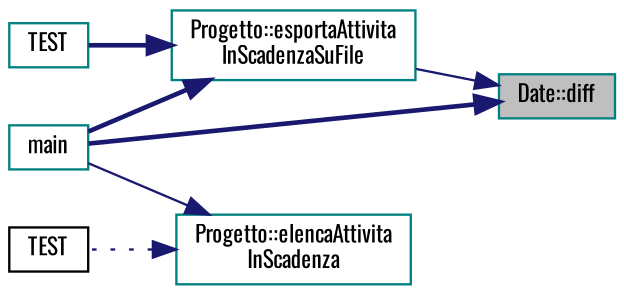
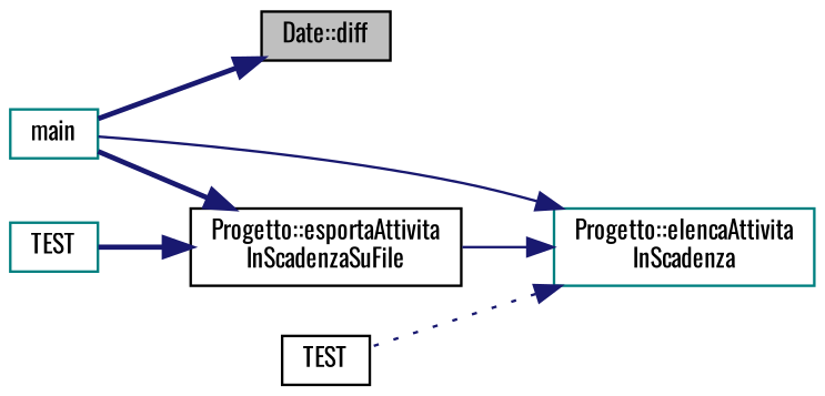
  digraph {
    fontname=Oswald
    rankdir=RL
    node [color=teal fillcolor=white fontname=Oswald fontsize=10 shape=record style=filled]
    edge [color=midnightblue dir=back fontname=Oswald fontsize=10 labelfontname=Helvetica labelfontsize=10 style=bold]
-   n1 [fillcolor=grey75 fontcolor=black height=0.2 label="Date::diff" width=0.4]
-   n2 [height=0.2 label="Progetto::esportaAttivita\lInScadenzaSuFile" width=0.4]
+   n1 [color=black fillcolor=grey75 fontcolor=black height=0.2 label="Date::diff" width=0.4]
+   n2 [color=black height=0.2 label="Progetto::esportaAttivita\lInScadenzaSuFile" width=0.4]
    n3 [height=0.2 label=main width=0.4]
    n4 [height=0.2 label="Progetto::elencaAttivita\lInScadenza" width=0.4]
    n5 [color=black height=0.2 label=TEST width=0.4]
    n6 [height=0.2 label=TEST width=0.4]
-   n1 -> n2 [style=solid]
+   n4 -> n2 [style=solid]
    n1 -> n3
    n2 -> n3
    n2 -> n6
    n4 -> n3 [style=solid]
    n4 -> n5 [style=dotted]
  }
